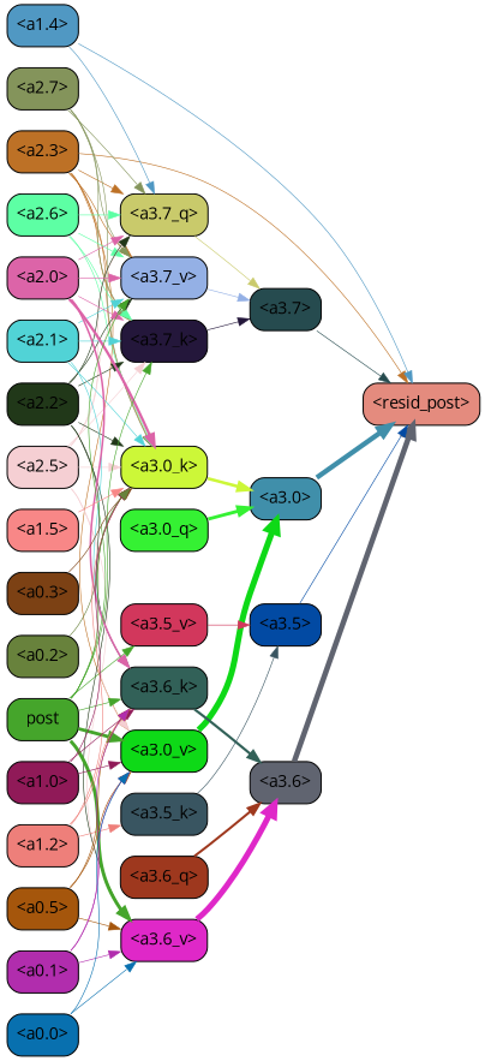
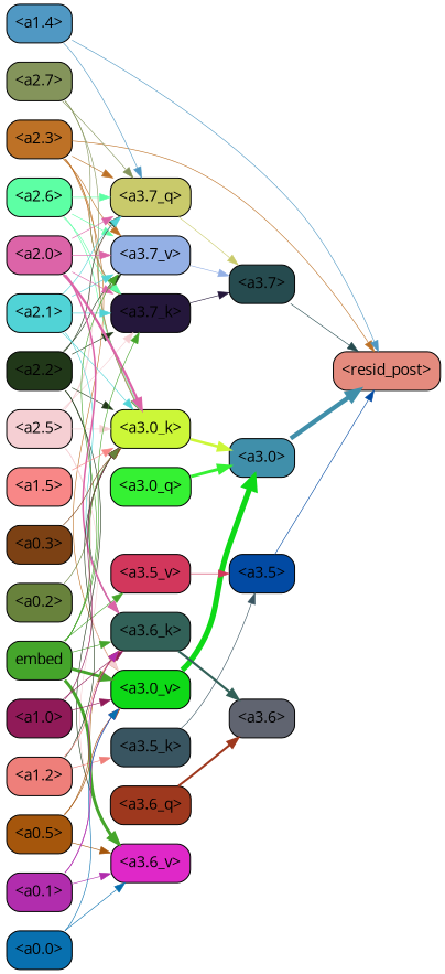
  strict digraph {
    fontname="Open Sans"
    rankdir=LR
    splines=true
    node [color=black fontname="Open Sans" shape=box style="filled, rounded"]
    edge [color="#45a52b" fontname="Open Sans" penwidth=0.6]
    "<a3.7>" [fillcolor="#264b4f"]
    "<resid_post>" [fillcolor="#e48b7e"]
    "<a3.6>" [fillcolor="#606470"]
    "<a3.5>" [fillcolor="#024aa3"]
    "<a3.0>" [fillcolor="#408faa"]
    "<a2.3>" [fillcolor="#bd7126"]
    "<a3.7_q>" [fillcolor="#c9ca6b"]
    "<a3.7_k>" [fillcolor="#24173b"]
    "<a3.0_k>" [fillcolor="#ccf738"]
    "<a3.7_v>" [fillcolor="#94b0e5"]
    "<a3.0_v>" [fillcolor="#0ed917"]
    "<a1.4>" [fillcolor="#5098c3"]
    "<a3.6_q>" [fillcolor="#9e381e"]
    "<a3.0_q>" [fillcolor="#35f133"]
    "<a3.6_k>" [fillcolor="#326158"]
    "<a3.5_k>" [fillcolor="#395561"]
    "<a3.6_v>" [fillcolor="#df28c8"]
    "<a3.5_v>" [fillcolor="#d2375c"]
    "<a2.7>" [fillcolor="#84945b"]
    "<a2.6>" [fillcolor="#5dffa4"]
    "<a2.5>" [fillcolor="#f5cfd3"]
    "<a2.2>" [fillcolor="#213819"]
    "<a2.1>" [fillcolor="#51d3d6"]
    "<a2.0>" [fillcolor="#dc64a8"]
-   embed [fillcolor="#45a52b" label=post]
+   embed [fillcolor="#45a52b"]
    "<a1.2>" [fillcolor="#ee7f7a"]
    "<a1.0>" [fillcolor="#901a58"]
    "<a0.5>" [fillcolor="#a5560c"]
    "<a0.1>" [fillcolor="#b12dad"]
    "<a1.5>" [fillcolor="#f88787"]
    "<a0.3>" [fillcolor="#7c4114"]
    "<a0.2>" [fillcolor="#68823c"]
    "<a0.0>" [fillcolor="#0870af"]
    "<a3.7>" -> "<resid_post>" [color="#264b4f"]
-   "<a3.6>" -> "<resid_post>" [color="#606470" penwidth=4.6696330308914185]
    "<a3.5>" -> "<resid_post>" [color="#024aa3"]
    "<a3.0>" -> "<resid_post>" [color="#408faa" penwidth=4.282557368278503]
    "<a2.3>" -> "<resid_post>" [color="#bd7126"]
    "<a2.3>" -> "<a3.7_q>" [color="#bd7126"]
    "<a2.3>" -> "<a3.7_k>" [color="#bd7126"]
    "<a2.3>" -> "<a3.0_k>" [color="#bd7126"]
    "<a2.3>" -> "<a3.7_v>" [color="#bd7126"]
    "<a2.3>" -> "<a3.0_v>" [color="#bd7126"]
    "<a3.7_q>" -> "<a3.7>" [color="#c9ca6b"]
    "<a3.7_k>" -> "<a3.7>" [color="#24173b"]
    "<a3.0_k>" -> "<a3.0>" [color="#ccf738" penwidth=2.6274144649505615]
    "<a3.7_v>" -> "<a3.7>" [color="#94b0e5"]
    "<a3.0_v>" -> "<a3.0>" [color="#0ed917" penwidth=5.188832879066467]
    "<a1.4>" -> "<resid_post>" [color="#5098c3"]
    "<a1.4>" -> "<a3.7_q>" [color="#5098c3"]
    "<a3.6_q>" -> "<a3.6>" [color="#9e381e" penwidth=2.03758105635643]
    "<a3.0_q>" -> "<a3.0>" [color="#35f133" penwidth=2.8638100624084473]
    "<a3.6_k>" -> "<a3.6>" [color="#326158" penwidth=2.174198240041733]
    "<a3.5_k>" -> "<a3.5>" [color="#395561"]
-   "<a3.6_v>" -> "<a3.6>" [color="#df28c8" penwidth=5.002329230308533]
    "<a3.5_v>" -> "<a3.5>" [color="#d2375c"]
    "<a2.7>" -> "<a3.7_q>" [color="#84945b"]
    "<a2.7>" -> "<a3.7_k>" [color="#84945b"]
    "<a2.7>" -> "<a3.0_k>" [color="#84945b"]
-   "<a2.7>" -> "<a3.7_v>" [color="#84945b"]
    "<a2.6>" -> "<a3.7_q>" [color="#5dffa4"]
    "<a2.6>" -> "<a3.7_k>" [color="#5dffa4"]
    "<a2.6>" -> "<a3.0_k>" [color="#5dffa4"]
    "<a2.6>" -> "<a3.7_v>" [color="#5dffa4"]
    "<a2.5>" -> "<a3.7_q>" [color="#f5cfd3"]
    "<a2.5>" -> "<a3.7_k>" [color="#f5cfd3"]
    "<a2.5>" -> "<a3.0_k>" [color="#f5cfd3"]
    "<a2.5>" -> "<a3.7_v>" [color="#f5cfd3"]
    "<a2.5>" -> "<a3.0_v>" [color="#f5cfd3"]
    "<a2.5>" -> "<a3.6_v>" [color="#f5cfd3"]
    "<a2.2>" -> "<a3.7_q>" [color="#213819"]
    "<a2.2>" -> "<a3.7_k>" [color="#213819"]
    "<a2.2>" -> "<a3.0_k>" [color="#213819"]
    "<a2.2>" -> "<a3.7_v>" [color="#213819"]
    "<a2.2>" -> "<a3.6_k>" [color="#213819"]
    "<a2.2>" -> "<a3.6_v>" [color="#213819"]
+   "<a2.1>" -> "<a3.7_q>" [color="#51d3d6"]
    "<a2.1>" -> "<a3.7_k>" [color="#51d3d6"]
    "<a2.1>" -> "<a3.0_k>" [color="#51d3d6"]
    "<a2.1>" -> "<a3.7_v>" [color="#51d3d6"]
    "<a2.1>" -> "<a3.6_k>" [color="#51d3d6"]
    "<a2.0>" -> "<a3.7_q>" [color="#dc64a8"]
    "<a2.0>" -> "<a3.7_k>" [color="#dc64a8"]
    "<a2.0>" -> "<a3.0_k>" [color="#dc64a8" penwidth=2.270527422428131]
    "<a2.0>" -> "<a3.7_v>" [color="#dc64a8"]
    "<a2.0>" -> "<a3.6_k>" [color="#dc64a8" penwidth=1.5568191409111023]
    embed -> "<a3.7_k>"
    embed -> "<a3.0_k>"
    embed -> "<a3.7_v>"
    embed -> "<a3.0_v>" [penwidth=2.8686431646347046]
    embed -> "<a3.6_k>"
    embed -> "<a3.6_v>" [penwidth=2.9588699340820312]
    embed -> "<a3.5_v>"
-   "<a1.2>" -> "<a3.0_k>" [color="#ee7f7a"]
+   "<a1.2>" -> "<a3.0_k>" [color="#213819"]
    "<a1.2>" -> "<a3.6_k>" [color="#ee7f7a"]
    "<a1.2>" -> "<a3.5_k>" [color="#ee7f7a"]
    "<a1.0>" -> "<a3.0_k>" [color="#901a58"]
    "<a1.0>" -> "<a3.0_v>" [color="#901a58"]
    "<a1.0>" -> "<a3.6_k>" [color="#901a58"]
    "<a0.5>" -> "<a3.0_v>" [color="#a5560c" penwidth=0.6421224474906921]
    "<a0.5>" -> "<a3.6_k>" [color="#a5560c"]
    "<a0.5>" -> "<a3.6_v>" [color="#a5560c"]
    "<a0.1>" -> "<a3.0_v>" [color="#b12dad"]
    "<a0.1>" -> "<a3.6_k>" [color="#b12dad"]
    "<a0.1>" -> "<a3.6_v>" [color="#b12dad"]
    "<a1.5>" -> "<a3.0_k>" [color="#f88787"]
    "<a0.3>" -> "<a3.0_k>" [color="#7c4114"]
    "<a0.2>" -> "<a3.0_k>" [color="#68823c"]
    "<a0.0>" -> "<a3.0_v>" [color="#0870af"]
    "<a0.0>" -> "<a3.6_v>" [color="#0870af"]
  }
